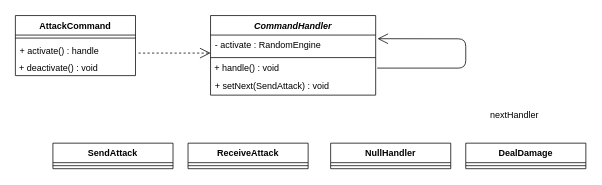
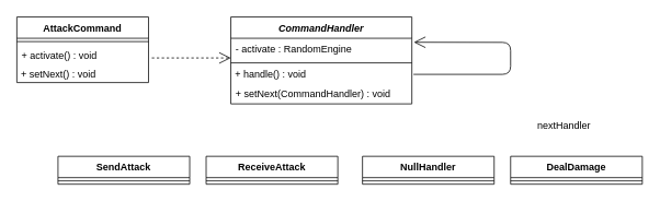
  <mxCell id="0" />
  <mxCell id="1" parent="0" />
  <mxCell id="2" value="AttackCommand" style="swimlane;fontStyle=1;align=center;verticalAlign=top;childLayout=stackLayout;horizontal=1;startSize=26;horizontalStack=0;resizeParent=1;resizeParentMax=0;resizeLast=0;collapsible=1;marginBottom=0;" parent="1" vertex="1"><mxGeometry x="20" y="20" width="160" height="80" as="geometry" /></mxCell>
  <mxCell id="3" value="" style="line;strokeWidth=1;fillColor=none;align=left;verticalAlign=middle;spacingTop=-1;spacingLeft=3;spacingRight=3;rotatable=0;labelPosition=right;points=[];portConstraint=eastwest;" parent="2" vertex="1"><mxGeometry y="26" width="160" height="8" as="geometry" /></mxCell>
- <mxCell id="4" value="+ activate() : handle" style="text;strokeColor=none;fillColor=none;align=left;verticalAlign=top;spacingLeft=4;spacingRight=4;overflow=hidden;rotatable=0;points=[[0,0.5],[1,0.5]];portConstraint=eastwest;" parent="2" vertex="1"><mxGeometry y="34" width="160" height="26" as="geometry" /></mxCell>
- <mxCell id="5" value="&amp;nbsp;+ deactivate() : void" style="text;html=1;strokeColor=none;fillColor=none;align=left;verticalAlign=middle;whiteSpace=wrap;rounded=0;" vertex="1" parent="2"><mxGeometry y="60" width="160" height="20" as="geometry" /></mxCell>
+ <mxCell id="4" value="+ activate() : void" style="text;strokeColor=none;fillColor=none;align=left;verticalAlign=top;spacingLeft=4;spacingRight=4;overflow=hidden;rotatable=0;points=[[0,0.5],[1,0.5]];portConstraint=eastwest;" parent="2" vertex="1"><mxGeometry y="34" width="160" height="26" as="geometry" /></mxCell>
+ <mxCell id="5" value="&amp;nbsp;+ setNext() : void" style="text;html=1;strokeColor=none;fillColor=none;align=left;verticalAlign=middle;whiteSpace=wrap;rounded=0;" vertex="1" parent="2"><mxGeometry y="60" width="160" height="20" as="geometry" /></mxCell>
  <mxCell id="6" value="CommandHandler" style="swimlane;fontStyle=3;align=center;verticalAlign=top;childLayout=stackLayout;horizontal=1;startSize=26;horizontalStack=0;resizeParent=1;resizeParentMax=0;resizeLast=0;collapsible=1;marginBottom=0;" parent="1" vertex="1"><mxGeometry x="280" y="20" width="220" height="106" as="geometry" /></mxCell>
  <mxCell id="7" value="- activate : RandomEngine" style="text;strokeColor=none;fillColor=none;align=left;verticalAlign=top;spacingLeft=4;spacingRight=4;overflow=hidden;rotatable=0;points=[[0,0.5],[1,0.5]];portConstraint=eastwest;" parent="6" vertex="1"><mxGeometry y="26" width="220" height="26" as="geometry" /></mxCell>
  <mxCell id="8" value="" style="line;strokeWidth=1;fillColor=none;align=left;verticalAlign=middle;spacingTop=-1;spacingLeft=3;spacingRight=3;rotatable=0;labelPosition=right;points=[];portConstraint=eastwest;" parent="6" vertex="1"><mxGeometry y="52" width="220" height="8" as="geometry" /></mxCell>
  <mxCell id="9" value="&amp;nbsp;+ handle() : void" style="text;html=1;strokeColor=none;fillColor=none;align=left;verticalAlign=middle;whiteSpace=wrap;rounded=0;" parent="6" vertex="1"><mxGeometry y="60" width="220" height="20" as="geometry" /></mxCell>
- <mxCell id="10" value="+ setNext(SendAttack) : void" style="text;strokeColor=none;fillColor=none;align=left;verticalAlign=top;spacingLeft=4;spacingRight=4;overflow=hidden;rotatable=0;points=[[0,0.5],[1,0.5]];portConstraint=eastwest;" parent="6" vertex="1"><mxGeometry y="80" width="220" height="26" as="geometry" /></mxCell>
+ <mxCell id="10" value="+ setNext(CommandHandler) : void" style="text;strokeColor=none;fillColor=none;align=left;verticalAlign=top;spacingLeft=4;spacingRight=4;overflow=hidden;rotatable=0;points=[[0,0.5],[1,0.5]];portConstraint=eastwest;" parent="6" vertex="1"><mxGeometry y="80" width="220" height="26" as="geometry" /></mxCell>
  <mxCell id="11" value="" style="endArrow=open;endFill=1;endSize=12;html=1;entryX=1.011;entryY=0.186;entryDx=0;entryDy=0;entryPerimeter=0;" parent="6" target="7" edge="1"><mxGeometry width="160" relative="1" as="geometry"><mxPoint x="222" y="70" as="sourcePoint" /><mxPoint x="320" as="targetPoint" /><Array as="points"><mxPoint x="340" y="70" /><mxPoint x="340" y="31" /></Array></mxGeometry></mxCell>
  <mxCell id="12" value="NullHandler" style="swimlane;fontStyle=1;align=center;verticalAlign=top;childLayout=stackLayout;horizontal=1;startSize=26;horizontalStack=0;resizeParent=1;resizeParentMax=0;resizeLast=0;collapsible=1;marginBottom=0;" parent="1" vertex="1"><mxGeometry x="440" y="190" width="160" height="34" as="geometry" /></mxCell>
  <mxCell id="13" value="" style="line;strokeWidth=1;fillColor=none;align=left;verticalAlign=middle;spacingTop=-1;spacingLeft=3;spacingRight=3;rotatable=0;labelPosition=right;points=[];portConstraint=eastwest;" parent="12" vertex="1"><mxGeometry y="26" width="160" height="8" as="geometry" /></mxCell>
  <mxCell id="14" value="DealDamage" style="swimlane;fontStyle=1;align=center;verticalAlign=top;childLayout=stackLayout;horizontal=1;startSize=26;horizontalStack=0;resizeParent=1;resizeParentMax=0;resizeLast=0;collapsible=1;marginBottom=0;" parent="1" vertex="1"><mxGeometry x="620" y="190" width="160" height="34" as="geometry" /></mxCell>
  <mxCell id="15" value="" style="line;strokeWidth=1;fillColor=none;align=left;verticalAlign=middle;spacingTop=-1;spacingLeft=3;spacingRight=3;rotatable=0;labelPosition=right;points=[];portConstraint=eastwest;" parent="14" vertex="1"><mxGeometry y="26" width="160" height="8" as="geometry" /></mxCell>
  <mxCell id="16" value="ReceiveAttack" style="swimlane;fontStyle=1;align=center;verticalAlign=top;childLayout=stackLayout;horizontal=1;startSize=26;horizontalStack=0;resizeParent=1;resizeParentMax=0;resizeLast=0;collapsible=1;marginBottom=0;" parent="1" vertex="1"><mxGeometry x="250" y="190" width="160" height="34" as="geometry" /></mxCell>
  <mxCell id="17" value="" style="line;strokeWidth=1;fillColor=none;align=left;verticalAlign=middle;spacingTop=-1;spacingLeft=3;spacingRight=3;rotatable=0;labelPosition=right;points=[];portConstraint=eastwest;" parent="16" vertex="1"><mxGeometry y="26" width="160" height="8" as="geometry" /></mxCell>
  <mxCell id="18" value="SendAttack" style="swimlane;fontStyle=1;align=center;verticalAlign=top;childLayout=stackLayout;horizontal=1;startSize=26;horizontalStack=0;resizeParent=1;resizeParentMax=0;resizeLast=0;collapsible=1;marginBottom=0;" parent="1" vertex="1"><mxGeometry x="70" y="190" width="160" height="34" as="geometry" /></mxCell>
  <mxCell id="19" value="" style="line;strokeWidth=1;fillColor=none;align=left;verticalAlign=middle;spacingTop=-1;spacingLeft=3;spacingRight=3;rotatable=0;labelPosition=right;points=[];portConstraint=eastwest;" parent="18" vertex="1"><mxGeometry y="26" width="160" height="8" as="geometry" /></mxCell>
  <mxCell id="20" value="" style="endArrow=open;endSize=12;dashed=1;html=1;entryX=0;entryY=0.923;entryDx=0;entryDy=0;entryPerimeter=0;" parent="1" target="7" edge="1"><mxGeometry x="-0.236" y="31" width="160" relative="1" as="geometry"><mxPoint x="184" y="70" as="sourcePoint" /><mxPoint x="80" y="180" as="targetPoint" /><Array as="points" /><mxPoint as="offset" /></mxGeometry></mxCell>
  <mxCell id="21" value="nextHandler&lt;br&gt;" style="text;html=1;strokeColor=none;fillColor=none;align=center;verticalAlign=middle;whiteSpace=wrap;rounded=0;" parent="1" vertex="1"><mxGeometry x="665" y="143" width="40" height="20" as="geometry" /></mxCell>
